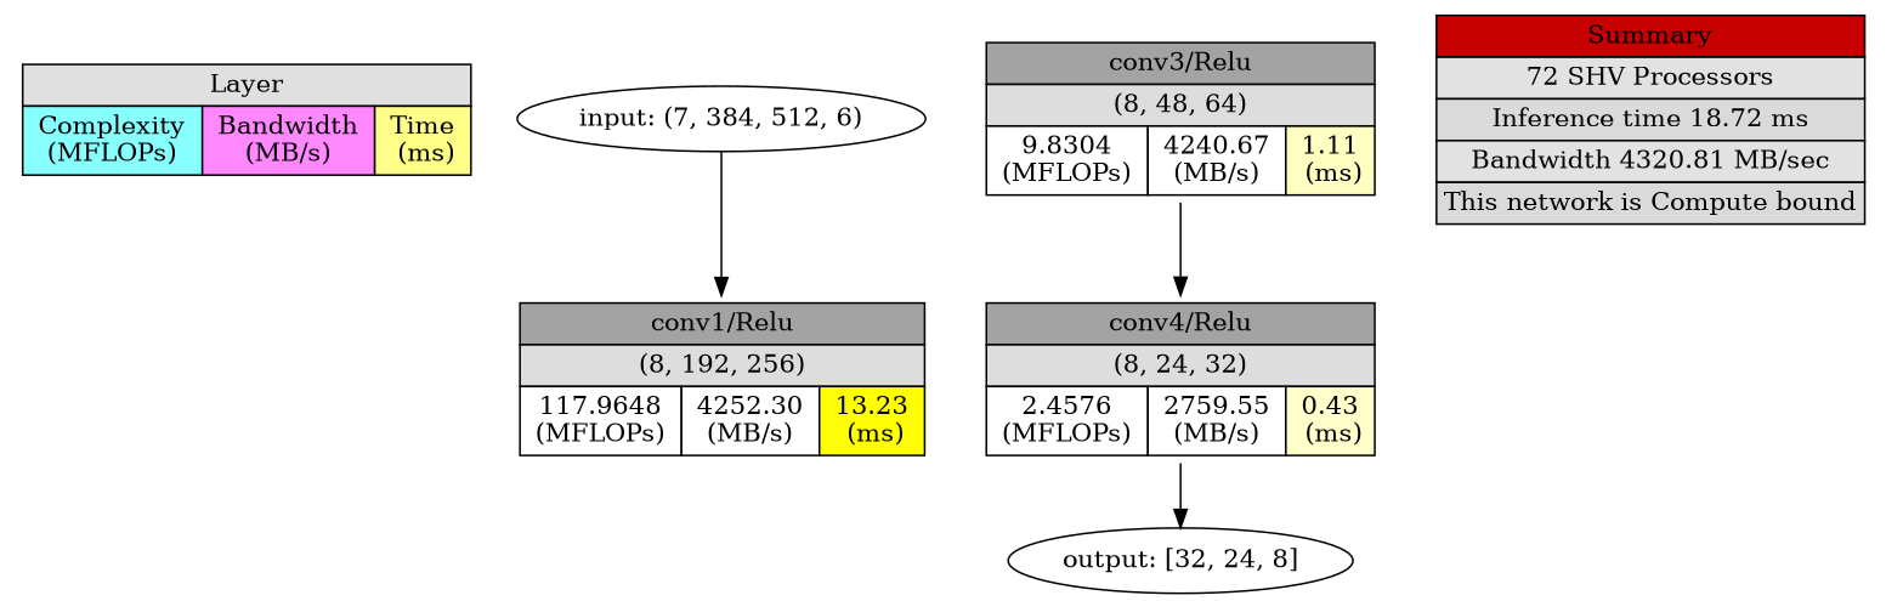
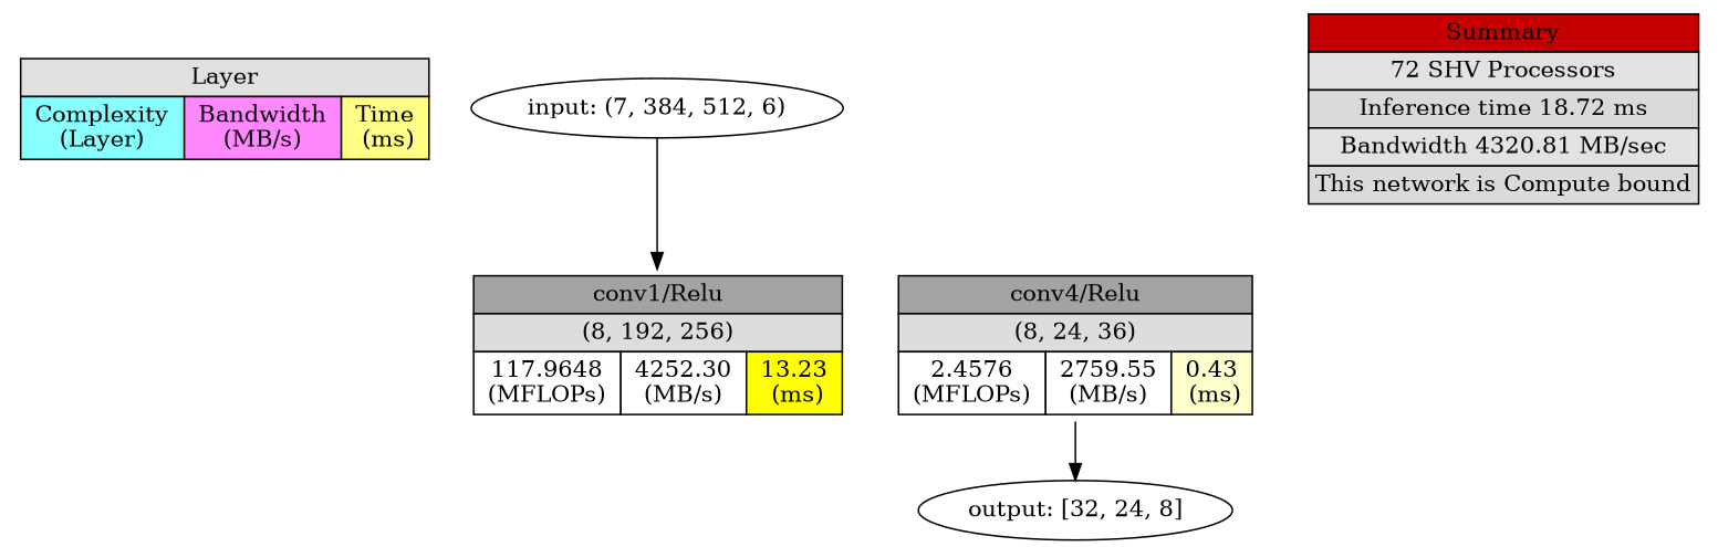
  digraph {
    node [shape=plaintext]
-   n1 [label=<<TABLE BORDER="0" CELLBORDER="1" CELLSPACING="0" CELLPADDING="3"> <TR><TD  BGCOLOR = "#E0E0E0" COLSPAN="3">Layer</TD></TR> <TR><TD BGCOLOR = "#88FFFF"> Complexity <br/> (MFLOPs) </TD> <TD BGCOLOR = "#FF88FF"> Bandwidth <br/> (MB/s) </TD> <TD BGCOLOR = "#FFFF88"> Time <br/> (ms)</TD></TR> </TABLE>>]
+   n1 [label=<<TABLE BORDER="0" CELLBORDER="1" CELLSPACING="0" CELLPADDING="3"> <TR><TD  BGCOLOR = "#E0E0E0" COLSPAN="3">Layer</TD></TR> <TR><TD BGCOLOR = "#88FFFF"> Complexity <br/> (Layer) </TD> <TD BGCOLOR = "#FF88FF"> Bandwidth <br/> (MB/s) </TD> <TD BGCOLOR = "#FFFF88"> Time <br/> (ms)</TD></TR> </TABLE>>]
    n2 [label="input: (7, 384, 512, 6)" shape=""]
    n3 [label=< <TABLE BORDER="0" CELLBORDER="1" CELLSPACING="0" CELLPADDING="3"> <TR>     <TD  BGCOLOR = "#A3A3A3" COLSPAN="3">conv1/Relu</TD> </TR> <TR>     <TD  BGCOLOR = "#DDDDDD" COLSPAN="3">(8, 192, 256)</TD> </TR> <TR>     <TD BGCOLOR = "#FFFFFF"> 117.9648 <br/> (MFLOPs) </TD>     <TD BGCOLOR = "#FFFFFF"> 4252.30 <br/> (MB/s) </TD>     <TD BGCOLOR = "#FFFF0"> 13.23 <br/> (ms)</TD> </TR> </TABLE>>]
-   n4 [label=< <TABLE BORDER="0" CELLBORDER="1" CELLSPACING="0" CELLPADDING="3"> <TR>     <TD  BGCOLOR = "#A3A3A3" COLSPAN="3">conv3/Relu</TD> </TR> <TR>     <TD  BGCOLOR = "#DDDDDD" COLSPAN="3">(8, 48, 64)</TD> </TR> <TR>     <TD BGCOLOR = "#FFFFFF"> 9.8304 <br/> (MFLOPs) </TD>     <TD BGCOLOR = "#FFFFFF"> 4240.67 <br/> (MB/s) </TD>     <TD BGCOLOR = "#FFFFC1"> 1.11 <br/> (ms)</TD> </TR> </TABLE>>]
-   n5 [label=< <TABLE BORDER="0" CELLBORDER="1" CELLSPACING="0" CELLPADDING="3"> <TR>     <TD  BGCOLOR = "#A3A3A3" COLSPAN="3">conv4/Relu</TD> </TR> <TR>     <TD  BGCOLOR = "#DDDDDD" COLSPAN="3">(8, 24, 32)</TD> </TR> <TR>     <TD BGCOLOR = "#FFFFFF"> 2.4576 <br/> (MFLOPs) </TD>     <TD BGCOLOR = "#FFFFFF"> 2759.55 <br/> (MB/s) </TD>     <TD BGCOLOR = "#FFFFCB"> 0.43 <br/> (ms)</TD> </TR> </TABLE>>]
+   n5 [label=< <TABLE BORDER="0" CELLBORDER="1" CELLSPACING="0" CELLPADDING="3"> <TR>     <TD  BGCOLOR = "#A3A3A3" COLSPAN="3">conv4/Relu</TD> </TR> <TR>     <TD  BGCOLOR = "#DDDDDD" COLSPAN="3">(8, 24, 36)</TD> </TR> <TR>     <TD BGCOLOR = "#FFFFFF"> 2.4576 <br/> (MFLOPs) </TD>     <TD BGCOLOR = "#FFFFFF"> 2759.55 <br/> (MB/s) </TD>     <TD BGCOLOR = "#FFFFCB"> 0.43 <br/> (ms)</TD> </TR> </TABLE>>]
    n6 [label="output: [32, 24, 8]" shape=""]
    n7 [label=<<TABLE BORDER="0" CELLBORDER="1" CELLSPACING="0" CELLPADDING="3"> <TR><TD  BGCOLOR = "#C60000" COLSPAN="3">Summary</TD></TR> <TR><TD  BGCOLOR = "#E2E2E2" COLSPAN="3">72 SHV Processors</TD></TR> <TR><TD  BGCOLOR = "#DADADA" COLSPAN="3">Inference time 18.72 ms</TD></TR> <TR><TD  BGCOLOR = "#E2E2E2" COLSPAN="3">Bandwidth 4320.81 MB/sec</TD></TR> <TR><TD  BGCOLOR = "#DADADA" COLSPAN="3">This network is Compute bound</TD></TR> </TABLE>>]
    n2 -> n3
-   n4 -> n5
    n5 -> n6
  }
